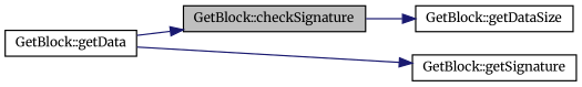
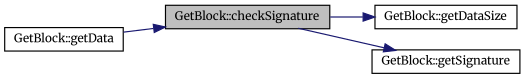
  digraph {
    fontname=Merriweather
    rankdir=LR
    node [color=black fillcolor=white fontname=Merriweather fontsize=10 shape=record style=filled]
    edge [color=midnightblue fontname=Merriweather fontsize=10 labelfontname=Helvetica labelfontsize=10 style=solid]
    n1 [fillcolor=grey75 fontcolor=black height=0.2 label="GetBlock::checkSignature" width=0.4]
    n2 [height=0.2 label="GetBlock::getDataSize" width=0.4]
    n3 [height=0.2 label="GetBlock::getSignature" width=0.4]
    n4 [height=0.2 label="GetBlock::getData" width=0.4]
    n1 -> n2
-   n4 -> n3
+   n1 -> n3
    n4 -> n1
  }
